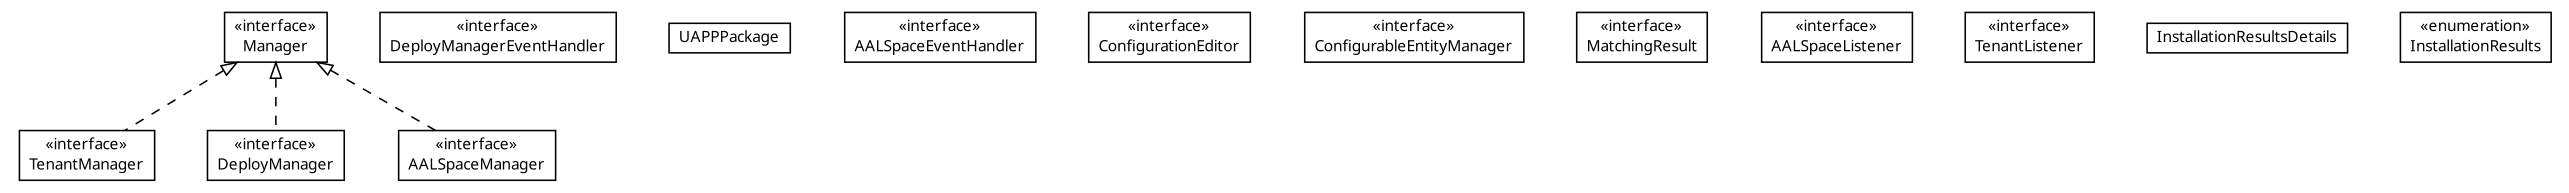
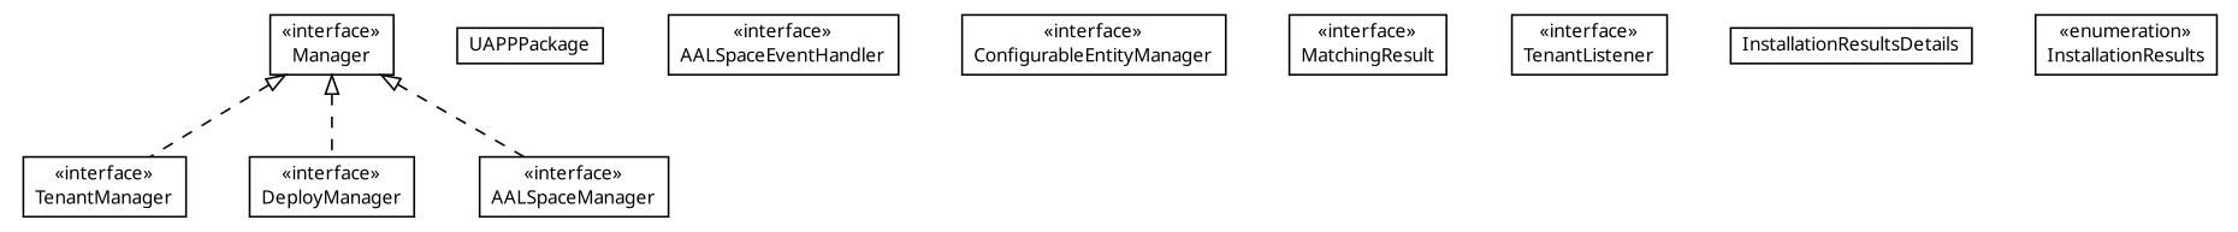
  digraph {
    fontname="Noto Sans"
    nodesep=0.25
    ranksep=0.5
    node [fontcolor=black fontname="Noto Sans" fontsize=10.0 shape=plaintext]
    edge [arrowtail=empty dir=back fontname="Noto Sans" fontsize=10 headport=p labelfontname=Helvetica labelfontsize=10 style=dashed tailport=p]
    n1 [label=<<table title="org.universAAL.middleware.managers.api.TenantManager" border="0" cellborder="1" cellspacing="0" cellpadding="2" port="p" href="./TenantManager.html"> 		<tr><td><table border="0" cellspacing="0" cellpadding="1"> <tr><td align="center" balign="center"> &#171;interface&#187; </td></tr> <tr><td align="center" balign="center"> TenantManager </td></tr> 		</table></td></tr> 		</table>>]
-   n2 [label=<<table title="org.universAAL.middleware.managers.api.DeployManagerEventHandler" border="0" cellborder="1" cellspacing="0" cellpadding="2" port="p" href="./DeployManagerEventHandler.html"> 		<tr><td><table border="0" cellspacing="0" cellpadding="1"> <tr><td align="center" balign="center"> &#171;interface&#187; </td></tr> <tr><td align="center" balign="center"> DeployManagerEventHandler </td></tr> 		</table></td></tr> 		</table>>]
    n3 [label=<<table title="org.universAAL.middleware.managers.api.UAPPPackage" border="0" cellborder="1" cellspacing="0" cellpadding="2" port="p" href="./UAPPPackage.html"> 		<tr><td><table border="0" cellspacing="0" cellpadding="1"> <tr><td align="center" balign="center"> UAPPPackage </td></tr> 		</table></td></tr> 		</table>>]
    n4 [label=<<table title="org.universAAL.middleware.managers.api.DeployManager" border="0" cellborder="1" cellspacing="0" cellpadding="2" port="p" href="./DeployManager.html"> 		<tr><td><table border="0" cellspacing="0" cellpadding="1"> <tr><td align="center" balign="center"> &#171;interface&#187; </td></tr> <tr><td align="center" balign="center"> DeployManager </td></tr> 		</table></td></tr> 		</table>>]
    n5 [label=<<table title="org.universAAL.middleware.managers.api.AALSpaceEventHandler" border="0" cellborder="1" cellspacing="0" cellpadding="2" port="p" href="./AALSpaceEventHandler.html"> 		<tr><td><table border="0" cellspacing="0" cellpadding="1"> <tr><td align="center" balign="center"> &#171;interface&#187; </td></tr> <tr><td align="center" balign="center"> AALSpaceEventHandler </td></tr> 		</table></td></tr> 		</table>>]
    n6 [label=<<table title="org.universAAL.middleware.managers.api.AALSpaceManager" border="0" cellborder="1" cellspacing="0" cellpadding="2" port="p" href="./AALSpaceManager.html"> 		<tr><td><table border="0" cellspacing="0" cellpadding="1"> <tr><td align="center" balign="center"> &#171;interface&#187; </td></tr> <tr><td align="center" balign="center"> AALSpaceManager </td></tr> 		</table></td></tr> 		</table>>]
-   n7 [label=<<table title="org.universAAL.middleware.managers.api.ConfigurationEditor" border="0" cellborder="1" cellspacing="0" cellpadding="2" port="p" href="./ConfigurationEditor.html"> 		<tr><td><table border="0" cellspacing="0" cellpadding="1"> <tr><td align="center" balign="center"> &#171;interface&#187; </td></tr> <tr><td align="center" balign="center"> ConfigurationEditor </td></tr> 		</table></td></tr> 		</table>>]
    n8 [label=<<table title="org.universAAL.middleware.managers.api.ConfigurationEditor.ConfigurableEntityManager" border="0" cellborder="1" cellspacing="0" cellpadding="2" port="p" href="./ConfigurationEditor.ConfigurableEntityManager.html"> 		<tr><td><table border="0" cellspacing="0" cellpadding="1"> <tr><td align="center" balign="center"> &#171;interface&#187; </td></tr> <tr><td align="center" balign="center"> ConfigurableEntityManager </td></tr> 		</table></td></tr> 		</table>>]
    n9 [label=<<table title="org.universAAL.middleware.managers.api.MatchingResult" border="0" cellborder="1" cellspacing="0" cellpadding="2" port="p" href="./MatchingResult.html"> 		<tr><td><table border="0" cellspacing="0" cellpadding="1"> <tr><td align="center" balign="center"> &#171;interface&#187; </td></tr> <tr><td align="center" balign="center"> MatchingResult </td></tr> 		</table></td></tr> 		</table>>]
-   n10 [label=<<table title="org.universAAL.middleware.managers.api.AALSpaceListener" border="0" cellborder="1" cellspacing="0" cellpadding="2" port="p" href="./AALSpaceListener.html"> 		<tr><td><table border="0" cellspacing="0" cellpadding="1"> <tr><td align="center" balign="center"> &#171;interface&#187; </td></tr> <tr><td align="center" balign="center"> AALSpaceListener </td></tr> 		</table></td></tr> 		</table>>]
    n11 [label=<<table title="org.universAAL.middleware.managers.api.TenantListener" border="0" cellborder="1" cellspacing="0" cellpadding="2" port="p" href="./TenantListener.html"> 		<tr><td><table border="0" cellspacing="0" cellpadding="1"> <tr><td align="center" balign="center"> &#171;interface&#187; </td></tr> <tr><td align="center" balign="center"> TenantListener </td></tr> 		</table></td></tr> 		</table>>]
    n12 [label=<<table title="org.universAAL.middleware.managers.api.Manager" border="0" cellborder="1" cellspacing="0" cellpadding="2" port="p" href="./Manager.html"> 		<tr><td><table border="0" cellspacing="0" cellpadding="1"> <tr><td align="center" balign="center"> &#171;interface&#187; </td></tr> <tr><td align="center" balign="center"> Manager </td></tr> 		</table></td></tr> 		</table>>]
    n13 [label=<<table title="org.universAAL.middleware.managers.api.InstallationResultsDetails" border="0" cellborder="1" cellspacing="0" cellpadding="2" port="p" href="./InstallationResultsDetails.html"> 		<tr><td><table border="0" cellspacing="0" cellpadding="1"> <tr><td align="center" balign="center"> InstallationResultsDetails </td></tr> 		</table></td></tr> 		</table>>]
    n14 [label=<<table title="org.universAAL.middleware.managers.api.InstallationResults" border="0" cellborder="1" cellspacing="0" cellpadding="2" port="p" href="./InstallationResults.html"> 		<tr><td><table border="0" cellspacing="0" cellpadding="1"> <tr><td align="center" balign="center"> &#171;enumeration&#187; </td></tr> <tr><td align="center" balign="center"> InstallationResults </td></tr> 		</table></td></tr> 		</table>>]
    n12 -> n1
    n12 -> n4
    n12 -> n6
  }
